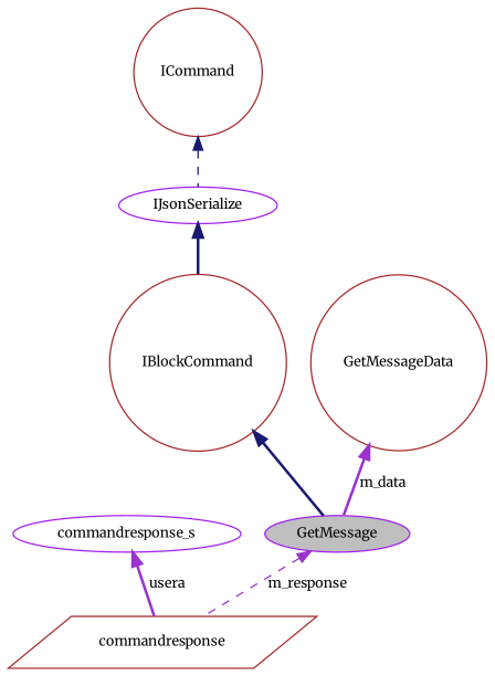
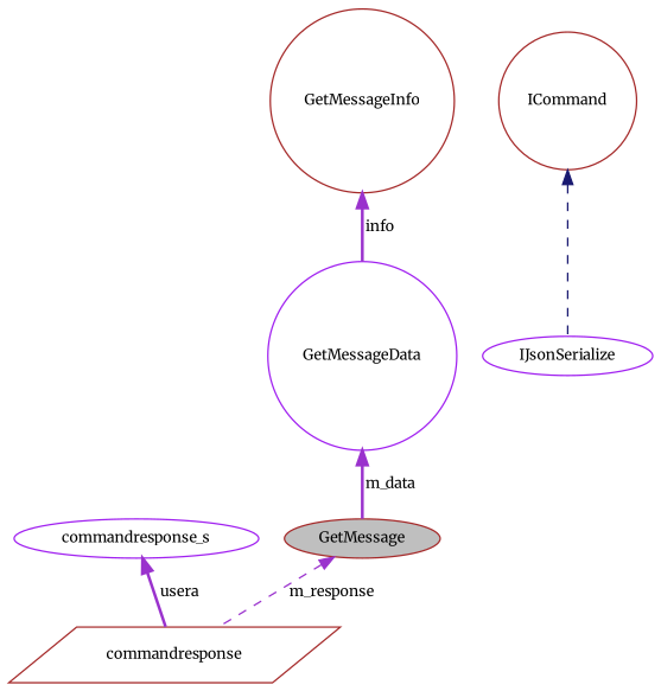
  digraph {
    fontname=Merriweather
    node [color=brown fillcolor=white fontname=Merriweather fontsize=10 shape=circle style=filled]
    edge [color=darkorchid3 dir=back fontname=Merriweather fontsize=10 labelfontname=Helvetica labelfontsize=10 style=bold]
-   n1 [color=purple fillcolor=grey75 fontcolor=black height=0.2 label=GetMessage shape=ellipse width=0.4]
+   n1 [fillcolor=grey75 fontcolor=black height=0.2 label=GetMessage shape=ellipse width=0.4]
    n2 [height=0.2 label=commandresponse shape=parallelogram width=0.4]
-   n3 [height=0.2 label=IBlockCommand width=0.4]
    n4 [height=0.2 label=ICommand width=0.4]
    n5 [color=purple height=0.2 label=IJsonSerialize shape=ellipse width=0.4]
-   n6 [height=0.2 label=GetMessageData width=0.4]
+   n6 [color=purple height=0.2 label=GetMessageData width=0.4]
+   n7 [height=0.2 label=GetMessageInfo width=0.4]
    n8 [color=purple height=0.2 label=commandresponse_s shape=ellipse width=0.4]
    n1 -> n2 [label=" m_response" style=dashed]
-   n3 -> n1 [color=midnightblue]
    n4 -> n5 [color=midnightblue style=dashed]
-   n5 -> n3 [color=midnightblue]
    n6 -> n1 [label=" m_data"]
+   n7 -> n6 [label=" info"]
    n8 -> n2 [label=" usera"]
  }
